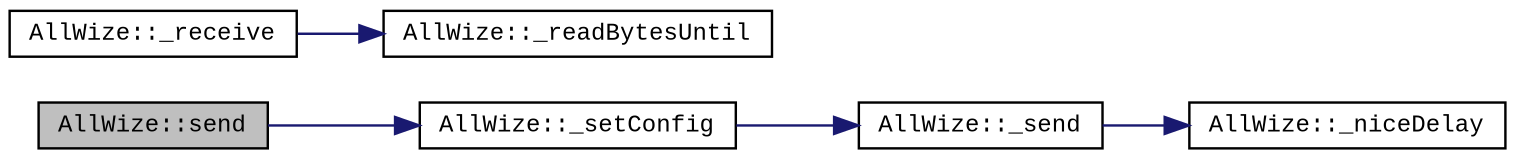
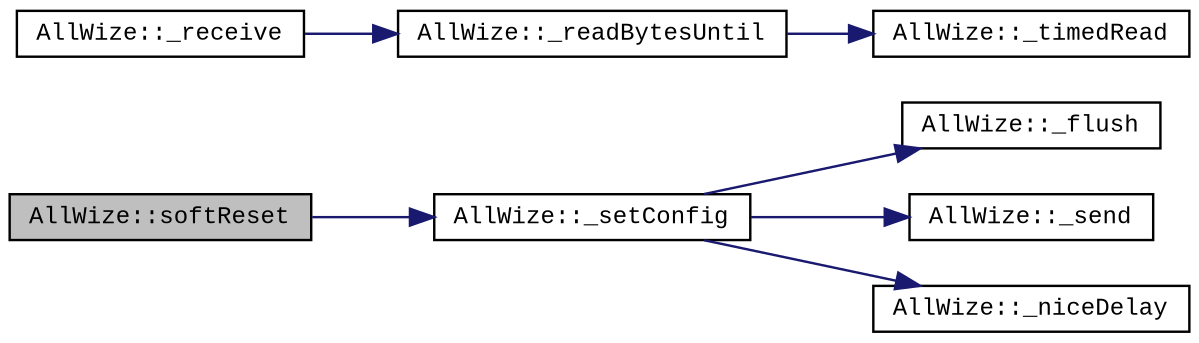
  digraph {
    fontname="Liberation Mono"
    rankdir=LR
    node [color=black fillcolor=white fontname="Liberation Mono" fontsize=10 shape=record style=filled]
    edge [color=midnightblue fontname="Liberation Mono" fontsize=10 labelfontname=Helvetica labelfontsize=10 style=solid]
-   n1 [fillcolor=grey75 fontcolor=black height=0.2 label="AllWize::send" width=0.4]
+   n1 [fillcolor=grey75 fontcolor=black height=0.2 label="AllWize::softReset" width=0.4]
    n2 [height=0.2 label="AllWize::_setConfig" width=0.4]
+   n3 [height=0.2 label="AllWize::_flush" width=0.4]
    n4 [height=0.2 label="AllWize::_send" width=0.4]
    n5 [height=0.2 label="AllWize::_niceDelay" width=0.4]
    n6 [height=0.2 label="AllWize::_receive" width=0.4]
    n7 [height=0.2 label="AllWize::_readBytesUntil" width=0.4]
+   n8 [height=0.2 label="AllWize::_timedRead" width=0.4]
    n1 -> n2
+   n2 -> n3
    n2 -> n4
-   n4 -> n5
+   n2 -> n5
    n6 -> n7
+   n7 -> n8
  }
